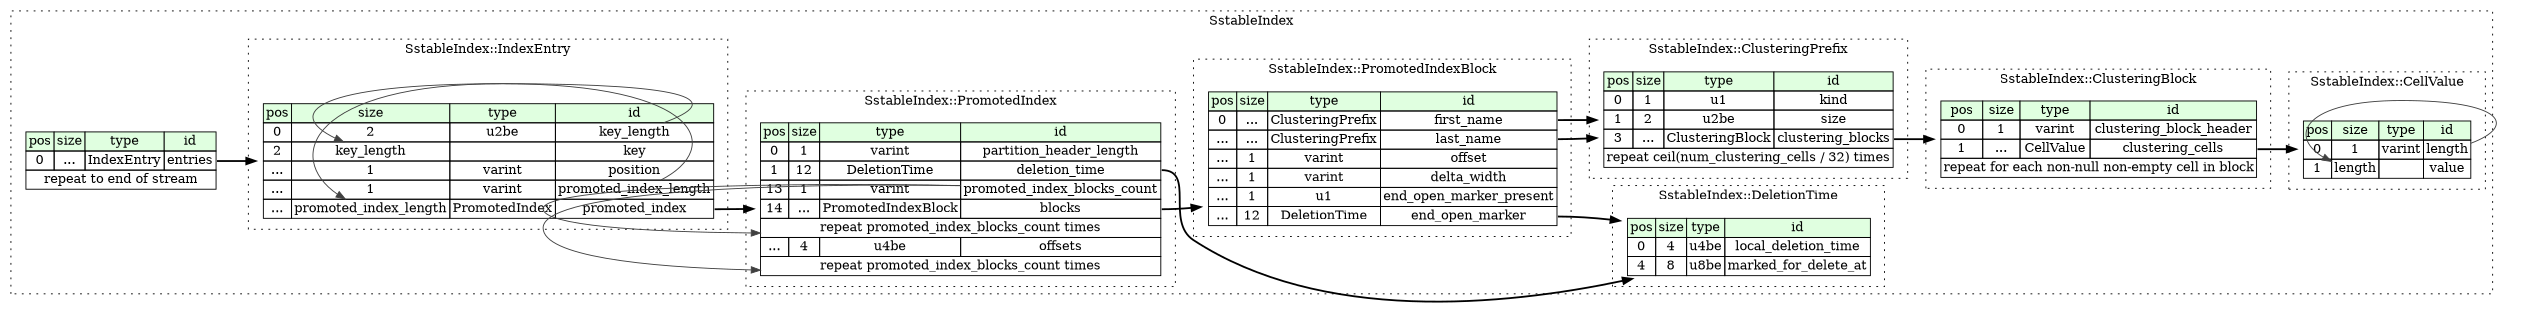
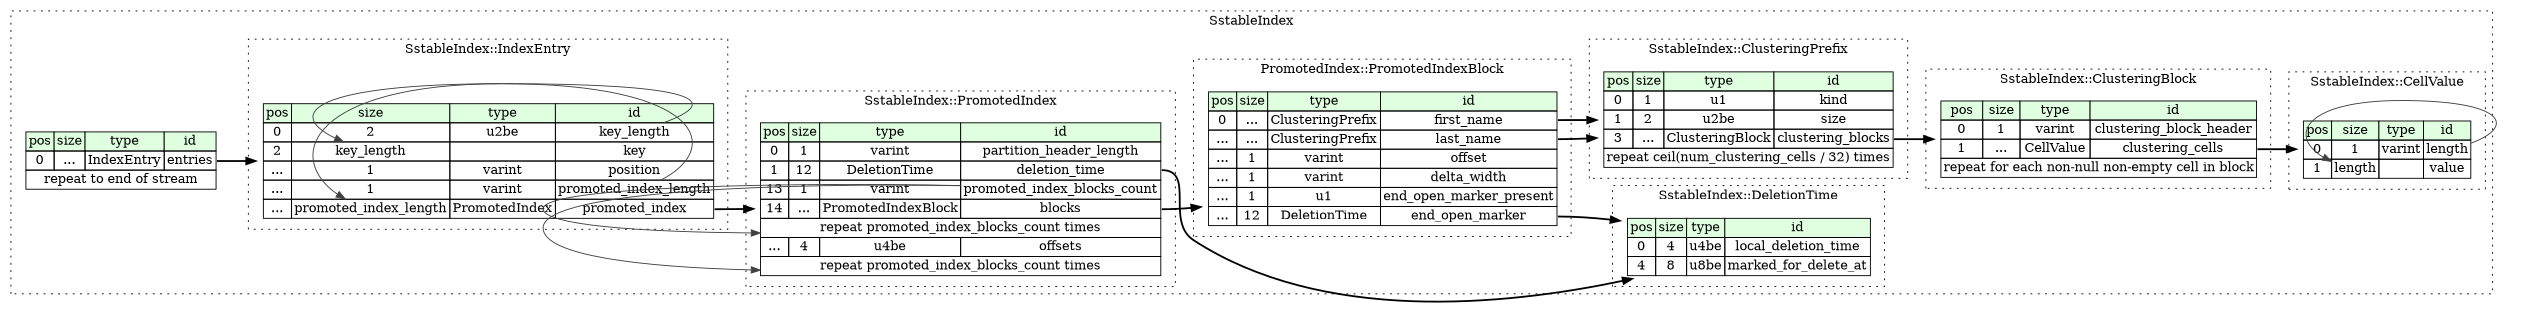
  digraph {
    rankdir=LR
    node [shape=plaintext]
    edge [style=bold tailport=promoted_index_blocks_count_type]
    n1 [label=<<TABLE BORDER="0" CELLBORDER="1" CELLSPACING="0"> 				<TR><TD BGCOLOR="#E0FFE0">pos</TD><TD BGCOLOR="#E0FFE0">size</TD><TD BGCOLOR="#E0FFE0">type</TD><TD BGCOLOR="#E0FFE0">id</TD></TR> 				<TR><TD PORT="local_deletion_time_pos">0</TD><TD PORT="local_deletion_time_size">4</TD><TD>u4be</TD><TD PORT="local_deletion_time_type">local_deletion_time</TD></TR> 				<TR><TD PORT="marked_for_delete_at_pos">4</TD><TD PORT="marked_for_delete_at_size">8</TD><TD>u8be</TD><TD PORT="marked_for_delete_at_type">marked_for_delete_at</TD></TR> 			</TABLE>>]
    n2 [label=<<TABLE BORDER="0" CELLBORDER="1" CELLSPACING="0"> 				<TR><TD BGCOLOR="#E0FFE0">pos</TD><TD BGCOLOR="#E0FFE0">size</TD><TD BGCOLOR="#E0FFE0">type</TD><TD BGCOLOR="#E0FFE0">id</TD></TR> 				<TR><TD PORT="clustering_block_header_pos">0</TD><TD PORT="clustering_block_header_size">1</TD><TD>varint</TD><TD PORT="clustering_block_header_type">clustering_block_header</TD></TR> 				<TR><TD PORT="clustering_cells_pos">1</TD><TD PORT="clustering_cells_size">...</TD><TD>CellValue</TD><TD PORT="clustering_cells_type">clustering_cells</TD></TR> 				<TR><TD COLSPAN="4" PORT="clustering_cells__repeat">repeat for each non-null non-empty cell in block</TD></TR> 			</TABLE>>]
    n3 [label=<<TABLE BORDER="0" CELLBORDER="1" CELLSPACING="0"> 				<TR><TD BGCOLOR="#E0FFE0">pos</TD><TD BGCOLOR="#E0FFE0">size</TD><TD BGCOLOR="#E0FFE0">type</TD><TD BGCOLOR="#E0FFE0">id</TD></TR> 				<TR><TD PORT="kind_pos">0</TD><TD PORT="kind_size">1</TD><TD>u1</TD><TD PORT="kind_type">kind</TD></TR> 				<TR><TD PORT="size_pos">1</TD><TD PORT="size_size">2</TD><TD>u2be</TD><TD PORT="size_type">size</TD></TR> 				<TR><TD PORT="clustering_blocks_pos">3</TD><TD PORT="clustering_blocks_size">...</TD><TD>ClusteringBlock</TD><TD PORT="clustering_blocks_type">clustering_blocks</TD></TR> 				<TR><TD COLSPAN="4" PORT="clustering_blocks__repeat">repeat ceil(num_clustering_cells / 32) times</TD></TR> 			</TABLE>>]
    n4 [label=<<TABLE BORDER="0" CELLBORDER="1" CELLSPACING="0"> 				<TR><TD BGCOLOR="#E0FFE0">pos</TD><TD BGCOLOR="#E0FFE0">size</TD><TD BGCOLOR="#E0FFE0">type</TD><TD BGCOLOR="#E0FFE0">id</TD></TR> 				<TR><TD PORT="length_pos">0</TD><TD PORT="length_size">1</TD><TD>varint</TD><TD PORT="length_type">length</TD></TR> 				<TR><TD PORT="value_pos">1</TD><TD PORT="value_size">length</TD><TD></TD><TD PORT="value_type">value</TD></TR> 			</TABLE>>]
    n5 [label=<<TABLE BORDER="0" CELLBORDER="1" CELLSPACING="0"> 				<TR><TD BGCOLOR="#E0FFE0">pos</TD><TD BGCOLOR="#E0FFE0">size</TD><TD BGCOLOR="#E0FFE0">type</TD><TD BGCOLOR="#E0FFE0">id</TD></TR> 				<TR><TD PORT="key_length_pos">0</TD><TD PORT="key_length_size">2</TD><TD>u2be</TD><TD PORT="key_length_type">key_length</TD></TR> 				<TR><TD PORT="key_pos">2</TD><TD PORT="key_size">key_length</TD><TD></TD><TD PORT="key_type">key</TD></TR> 				<TR><TD PORT="position_pos">...</TD><TD PORT="position_size">1</TD><TD>varint</TD><TD PORT="position_type">position</TD></TR> 				<TR><TD PORT="promoted_index_length_pos">...</TD><TD PORT="promoted_index_length_size">1</TD><TD>varint</TD><TD PORT="promoted_index_length_type">promoted_index_length</TD></TR> 				<TR><TD PORT="promoted_index_pos">...</TD><TD PORT="promoted_index_size">promoted_index_length</TD><TD>PromotedIndex</TD><TD PORT="promoted_index_type">promoted_index</TD></TR> 			</TABLE>>]
    n6 [label=<<TABLE BORDER="0" CELLBORDER="1" CELLSPACING="0"> 				<TR><TD BGCOLOR="#E0FFE0">pos</TD><TD BGCOLOR="#E0FFE0">size</TD><TD BGCOLOR="#E0FFE0">type</TD><TD BGCOLOR="#E0FFE0">id</TD></TR> 				<TR><TD PORT="partition_header_length_pos">0</TD><TD PORT="partition_header_length_size">1</TD><TD>varint</TD><TD PORT="partition_header_length_type">partition_header_length</TD></TR> 				<TR><TD PORT="deletion_time_pos">1</TD><TD PORT="deletion_time_size">12</TD><TD>DeletionTime</TD><TD PORT="deletion_time_type">deletion_time</TD></TR> 				<TR><TD PORT="promoted_index_blocks_count_pos">13</TD><TD PORT="promoted_index_blocks_count_size">1</TD><TD>varint</TD><TD PORT="promoted_index_blocks_count_type">promoted_index_blocks_count</TD></TR> 				<TR><TD PORT="blocks_pos">14</TD><TD PORT="blocks_size">...</TD><TD>PromotedIndexBlock</TD><TD PORT="blocks_type">blocks</TD></TR> 				<TR><TD COLSPAN="4" PORT="blocks__repeat">repeat promoted_index_blocks_count times</TD></TR> 				<TR><TD PORT="offsets_pos">...</TD><TD PORT="offsets_size">4</TD><TD>u4be</TD><TD PORT="offsets_type">offsets</TD></TR> 				<TR><TD COLSPAN="4" PORT="offsets__repeat">repeat promoted_index_blocks_count times</TD></TR> 			</TABLE>>]
    n7 [label=<<TABLE BORDER="0" CELLBORDER="1" CELLSPACING="0"> 				<TR><TD BGCOLOR="#E0FFE0">pos</TD><TD BGCOLOR="#E0FFE0">size</TD><TD BGCOLOR="#E0FFE0">type</TD><TD BGCOLOR="#E0FFE0">id</TD></TR> 				<TR><TD PORT="first_name_pos">0</TD><TD PORT="first_name_size">...</TD><TD>ClusteringPrefix</TD><TD PORT="first_name_type">first_name</TD></TR> 				<TR><TD PORT="last_name_pos">...</TD><TD PORT="last_name_size">...</TD><TD>ClusteringPrefix</TD><TD PORT="last_name_type">last_name</TD></TR> 				<TR><TD PORT="offset_pos">...</TD><TD PORT="offset_size">1</TD><TD>varint</TD><TD PORT="offset_type">offset</TD></TR> 				<TR><TD PORT="delta_width_pos">...</TD><TD PORT="delta_width_size">1</TD><TD>varint</TD><TD PORT="delta_width_type">delta_width</TD></TR> 				<TR><TD PORT="end_open_marker_present_pos">...</TD><TD PORT="end_open_marker_present_size">1</TD><TD>u1</TD><TD PORT="end_open_marker_present_type">end_open_marker_present</TD></TR> 				<TR><TD PORT="end_open_marker_pos">...</TD><TD PORT="end_open_marker_size">12</TD><TD>DeletionTime</TD><TD PORT="end_open_marker_type">end_open_marker</TD></TR> 			</TABLE>>]
    n8 [label=<<TABLE BORDER="0" CELLBORDER="1" CELLSPACING="0"> 			<TR><TD BGCOLOR="#E0FFE0">pos</TD><TD BGCOLOR="#E0FFE0">size</TD><TD BGCOLOR="#E0FFE0">type</TD><TD BGCOLOR="#E0FFE0">id</TD></TR> 			<TR><TD PORT="entries_pos">0</TD><TD PORT="entries_size">...</TD><TD>IndexEntry</TD><TD PORT="entries_type">entries</TD></TR> 			<TR><TD COLSPAN="4" PORT="entries__repeat">repeat to end of stream</TD></TR> 		</TABLE>>]
    subgraph cluster_1 {
      label=SstableIndex
      style=dotted
      n8
      subgraph cluster_2 {
        label="SstableIndex::DeletionTime"
        style=dotted
        n1
      }
      subgraph cluster_3 {
        label="SstableIndex::ClusteringBlock"
        style=dotted
        n2
      }
      subgraph cluster_4 {
        label="SstableIndex::ClusteringPrefix"
        style=dotted
        n3
      }
      subgraph cluster_5 {
        label="SstableIndex::CellValue"
        style=dotted
        n4
      }
      subgraph cluster_6 {
        label="SstableIndex::IndexEntry"
        style=dotted
        n5
      }
      subgraph cluster_7 {
        label="SstableIndex::PromotedIndex"
        style=dotted
        n6
      }
      subgraph cluster_8 {
-       label="SstableIndex::PromotedIndexBlock"
+       label="PromotedIndex::PromotedIndexBlock"
        style=dotted
        n7
      }
    }
    n2 -> n4 [tailport=clustering_cells_type]
    n3 -> n2 [tailport=clustering_blocks_type]
    n4 -> n4 [color="#404040" headport=value_size tailport=length_type style=""]
    n5 -> n5 [color="#404040" headport=key_size tailport=key_length_type style=""]
    n5 -> n5 [color="#404040" headport=promoted_index_size tailport=promoted_index_length_type style=""]
    n5 -> n6 [tailport=promoted_index_type]
    n6 -> n1 [tailport=deletion_time_type]
    n6 -> n6 [color="#404040" headport=blocks__repeat style=""]
    n6 -> n6 [color="#404040" headport=offsets__repeat style=""]
    n6 -> n7 [tailport=blocks_type]
    n7 -> n1 [tailport=end_open_marker_type]
    n7 -> n3 [tailport=first_name_type]
    n7 -> n3 [tailport=last_name_type]
    n8 -> n5 [tailport=entries_type]
  }
